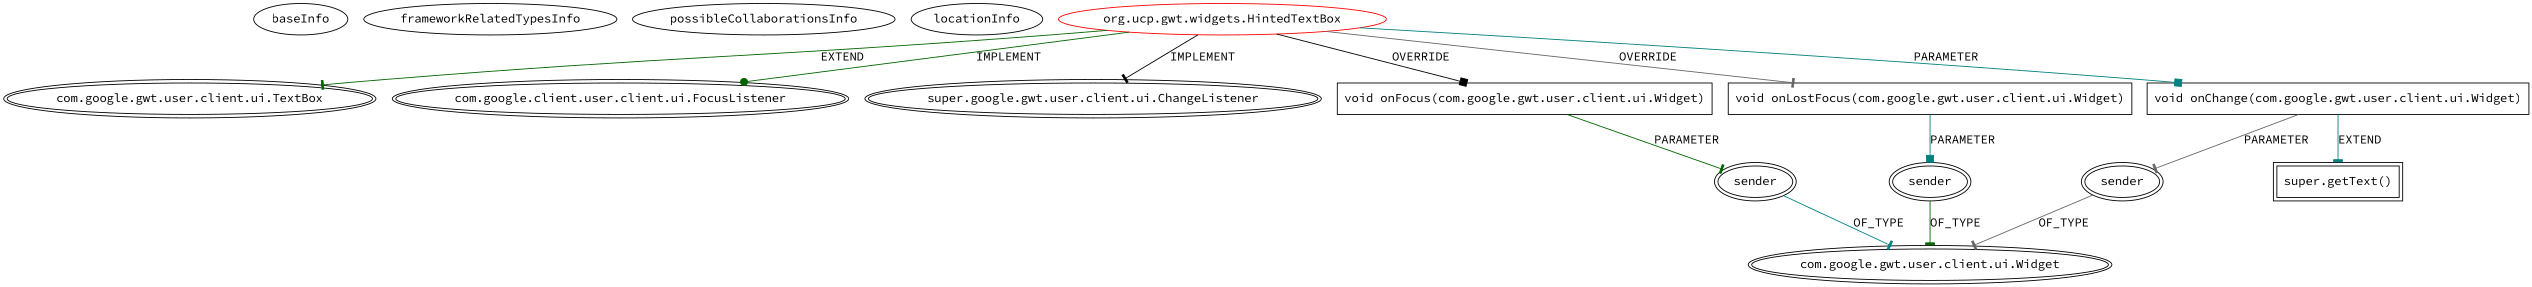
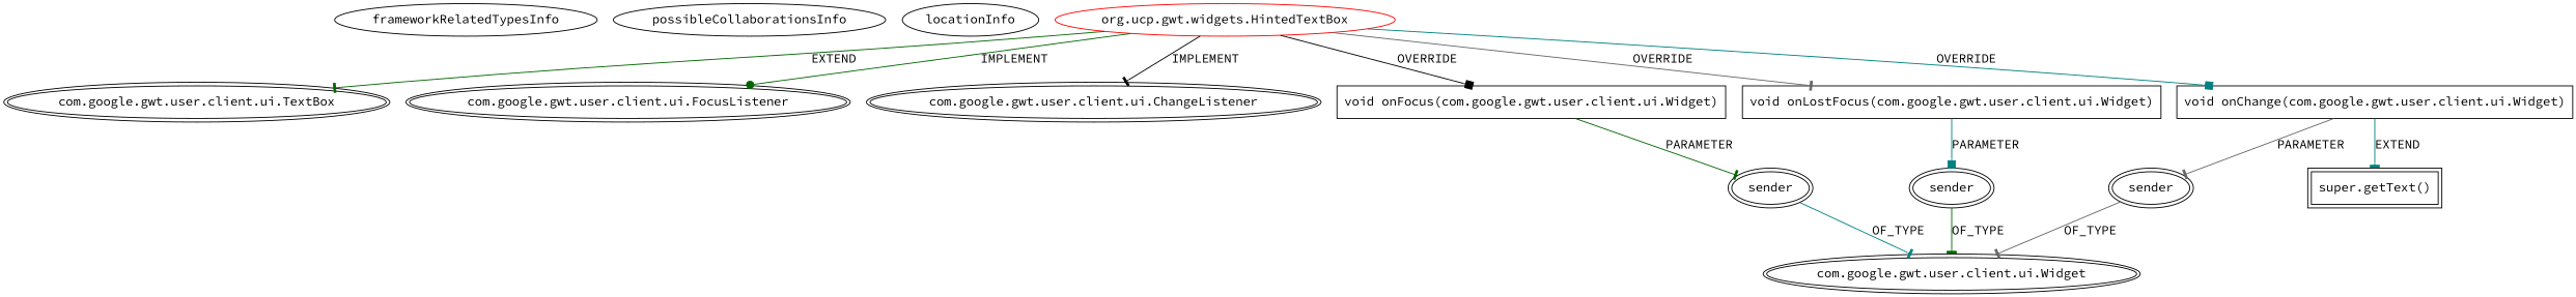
  digraph {
    fontname="Source Code Pro"
    node [fontname="Source Code Pro" isFrameworkType=true]
    edge [arrowhead=tee color=darkgreen fontname="Source Code Pro"]
-   baseInfo [category=extension_graph graphId=3006 isAnonymous=false possibleRelation=false isFrameworkType=""]
    frameworkRelatedTypesInfo [0="com.google.gwt.user.client.ui.TextBox" 1="com.google.gwt.user.client.ui.FocusListener" 2="com.google.gwt.user.client.ui.ChangeListener" isFrameworkType=""]
    possibleCollaborationsInfo [isFrameworkType=""]
    locationInfo [contextSignature=HintedTextBox filePath="/hmiguellima-ugat/ugat-master/src/org/ucp/gwt/widgets/HintedTextBox.java" graphId=3006 projectName="hmiguellima-ugat" isFrameworkType=""]
    n5 [color=red isFrameworkType=false label="org.ucp.gwt.widgets.HintedTextBox" vertexType=ROOT_CLIENT_CLASS_DECLARATION]
    n6 [label="com.google.gwt.user.client.ui.TextBox" peripheries=2 vertexType=FRAMEWORK_CLASS_TYPE]
-   n7 [label="com.google.client.user.client.ui.FocusListener" peripheries=2 vertexType=FRAMEWORK_INTERFACE_TYPE]
-   n8 [label="super.google.gwt.user.client.ui.ChangeListener" peripheries=2 vertexType=FRAMEWORK_INTERFACE_TYPE]
+   n7 [label="com.google.gwt.user.client.ui.FocusListener" peripheries=2 vertexType=FRAMEWORK_INTERFACE_TYPE]
+   n8 [label="com.google.gwt.user.client.ui.ChangeListener" peripheries=2 vertexType=FRAMEWORK_INTERFACE_TYPE]
    n9 [isFrameworkType=false label="void onFocus(com.google.gwt.user.client.ui.Widget)" shape=box vertexType=OVERRIDING_METHOD_DECLARATION]
    n10 [isFrameworkType=false label="void onLostFocus(com.google.gwt.user.client.ui.Widget)" shape=box vertexType=OVERRIDING_METHOD_DECLARATION]
    n11 [isFrameworkType=false label="void onChange(com.google.gwt.user.client.ui.Widget)" shape=box vertexType=OVERRIDING_METHOD_DECLARATION]
    n12 [label=sender peripheries=2 vertexType=PARAMETER_DECLARATION]
    n13 [label=sender peripheries=2 vertexType=PARAMETER_DECLARATION]
    n14 [label=sender peripheries=2 vertexType=PARAMETER_DECLARATION]
    n15 [label="super.getText()" peripheries=2 shape=box vertexType=SUPER_CALL]
    n16 [label="com.google.gwt.user.client.ui.Widget" peripheries=2 vertexType=FRAMEWORK_CLASS_TYPE]
    n5 -> n6 [label=EXTEND]
    n5 -> n7 [arrowhead=dot label=IMPLEMENT]
    n5 -> n8 [color=black label=IMPLEMENT]
    n5 -> n9 [arrowhead=box color=black label=OVERRIDE]
    n5 -> n10 [color=gray40 label=OVERRIDE]
-   n5 -> n11 [arrowhead=box color=teal label=PARAMETER]
+   n5 -> n11 [arrowhead=box color=teal label=OVERRIDE]
    n9 -> n12 [label=PARAMETER]
    n10 -> n13 [arrowhead=box color=teal label=PARAMETER]
    n11 -> n14 [color=gray40 label=PARAMETER]
    n11 -> n15 [color=teal label=EXTEND]
    n12 -> n16 [color=teal label=OF_TYPE]
    n13 -> n16 [label=OF_TYPE]
    n14 -> n16 [color=gray40 label=OF_TYPE]
  }
